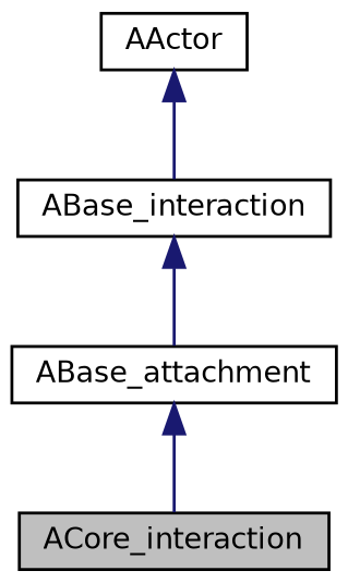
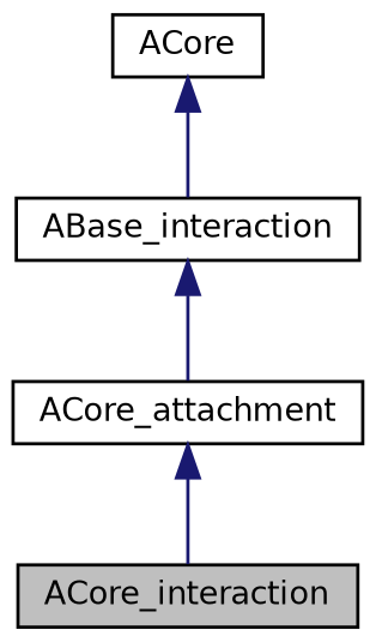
  digraph {
    node [color=black fillcolor=white fontname=Helvetica fontsize=10 shape=record style=filled]
    edge [color=midnightblue dir=back fontname=Helvetica fontsize=10 labelfontname=Helvetica labelfontsize=10 style=solid]
    n1 [fillcolor=grey75 fontcolor=black height=0.2 label=ACore_interaction width=0.4]
-   n2 [height=0.2 label=ABase_attachment width=0.4]
+   n2 [height=0.2 label=ACore_attachment width=0.4]
    n3 [height=0.2 label=ABase_interaction width=0.4]
-   n4 [height=0.2 label=AActor width=0.4]
+   n4 [height=0.2 label=ACore width=0.4]
    n2 -> n1
    n3 -> n2
    n4 -> n3
  }
